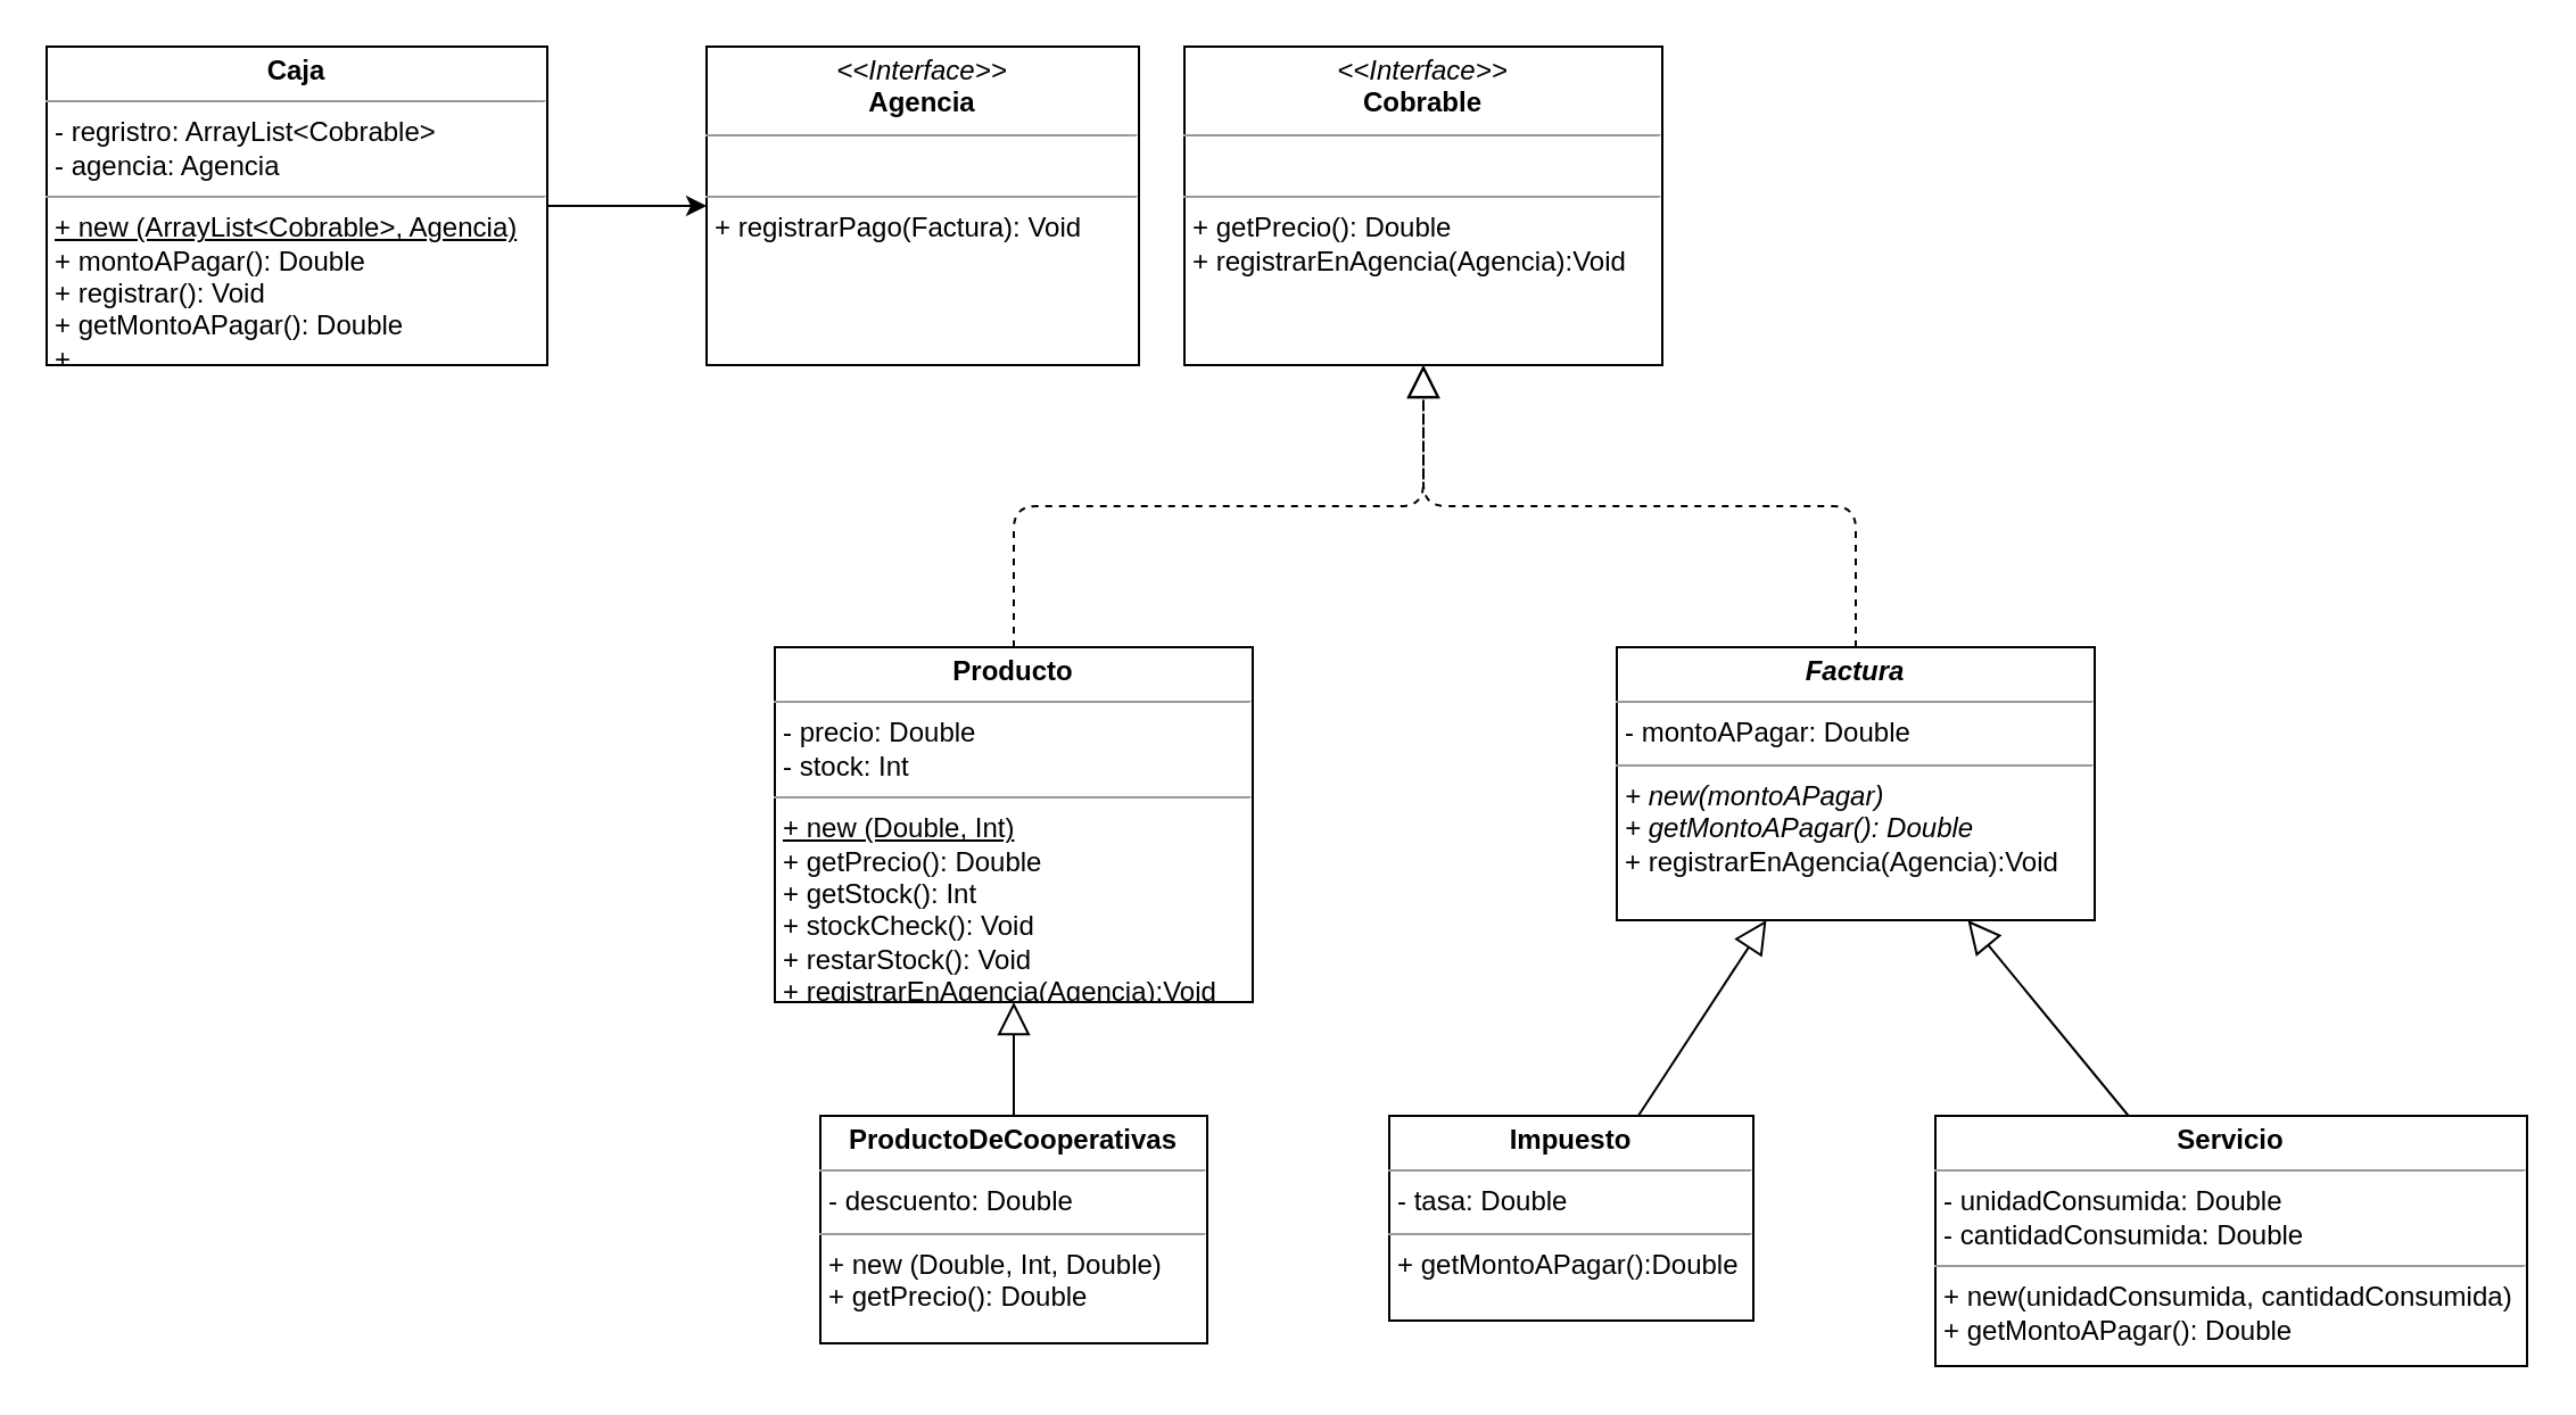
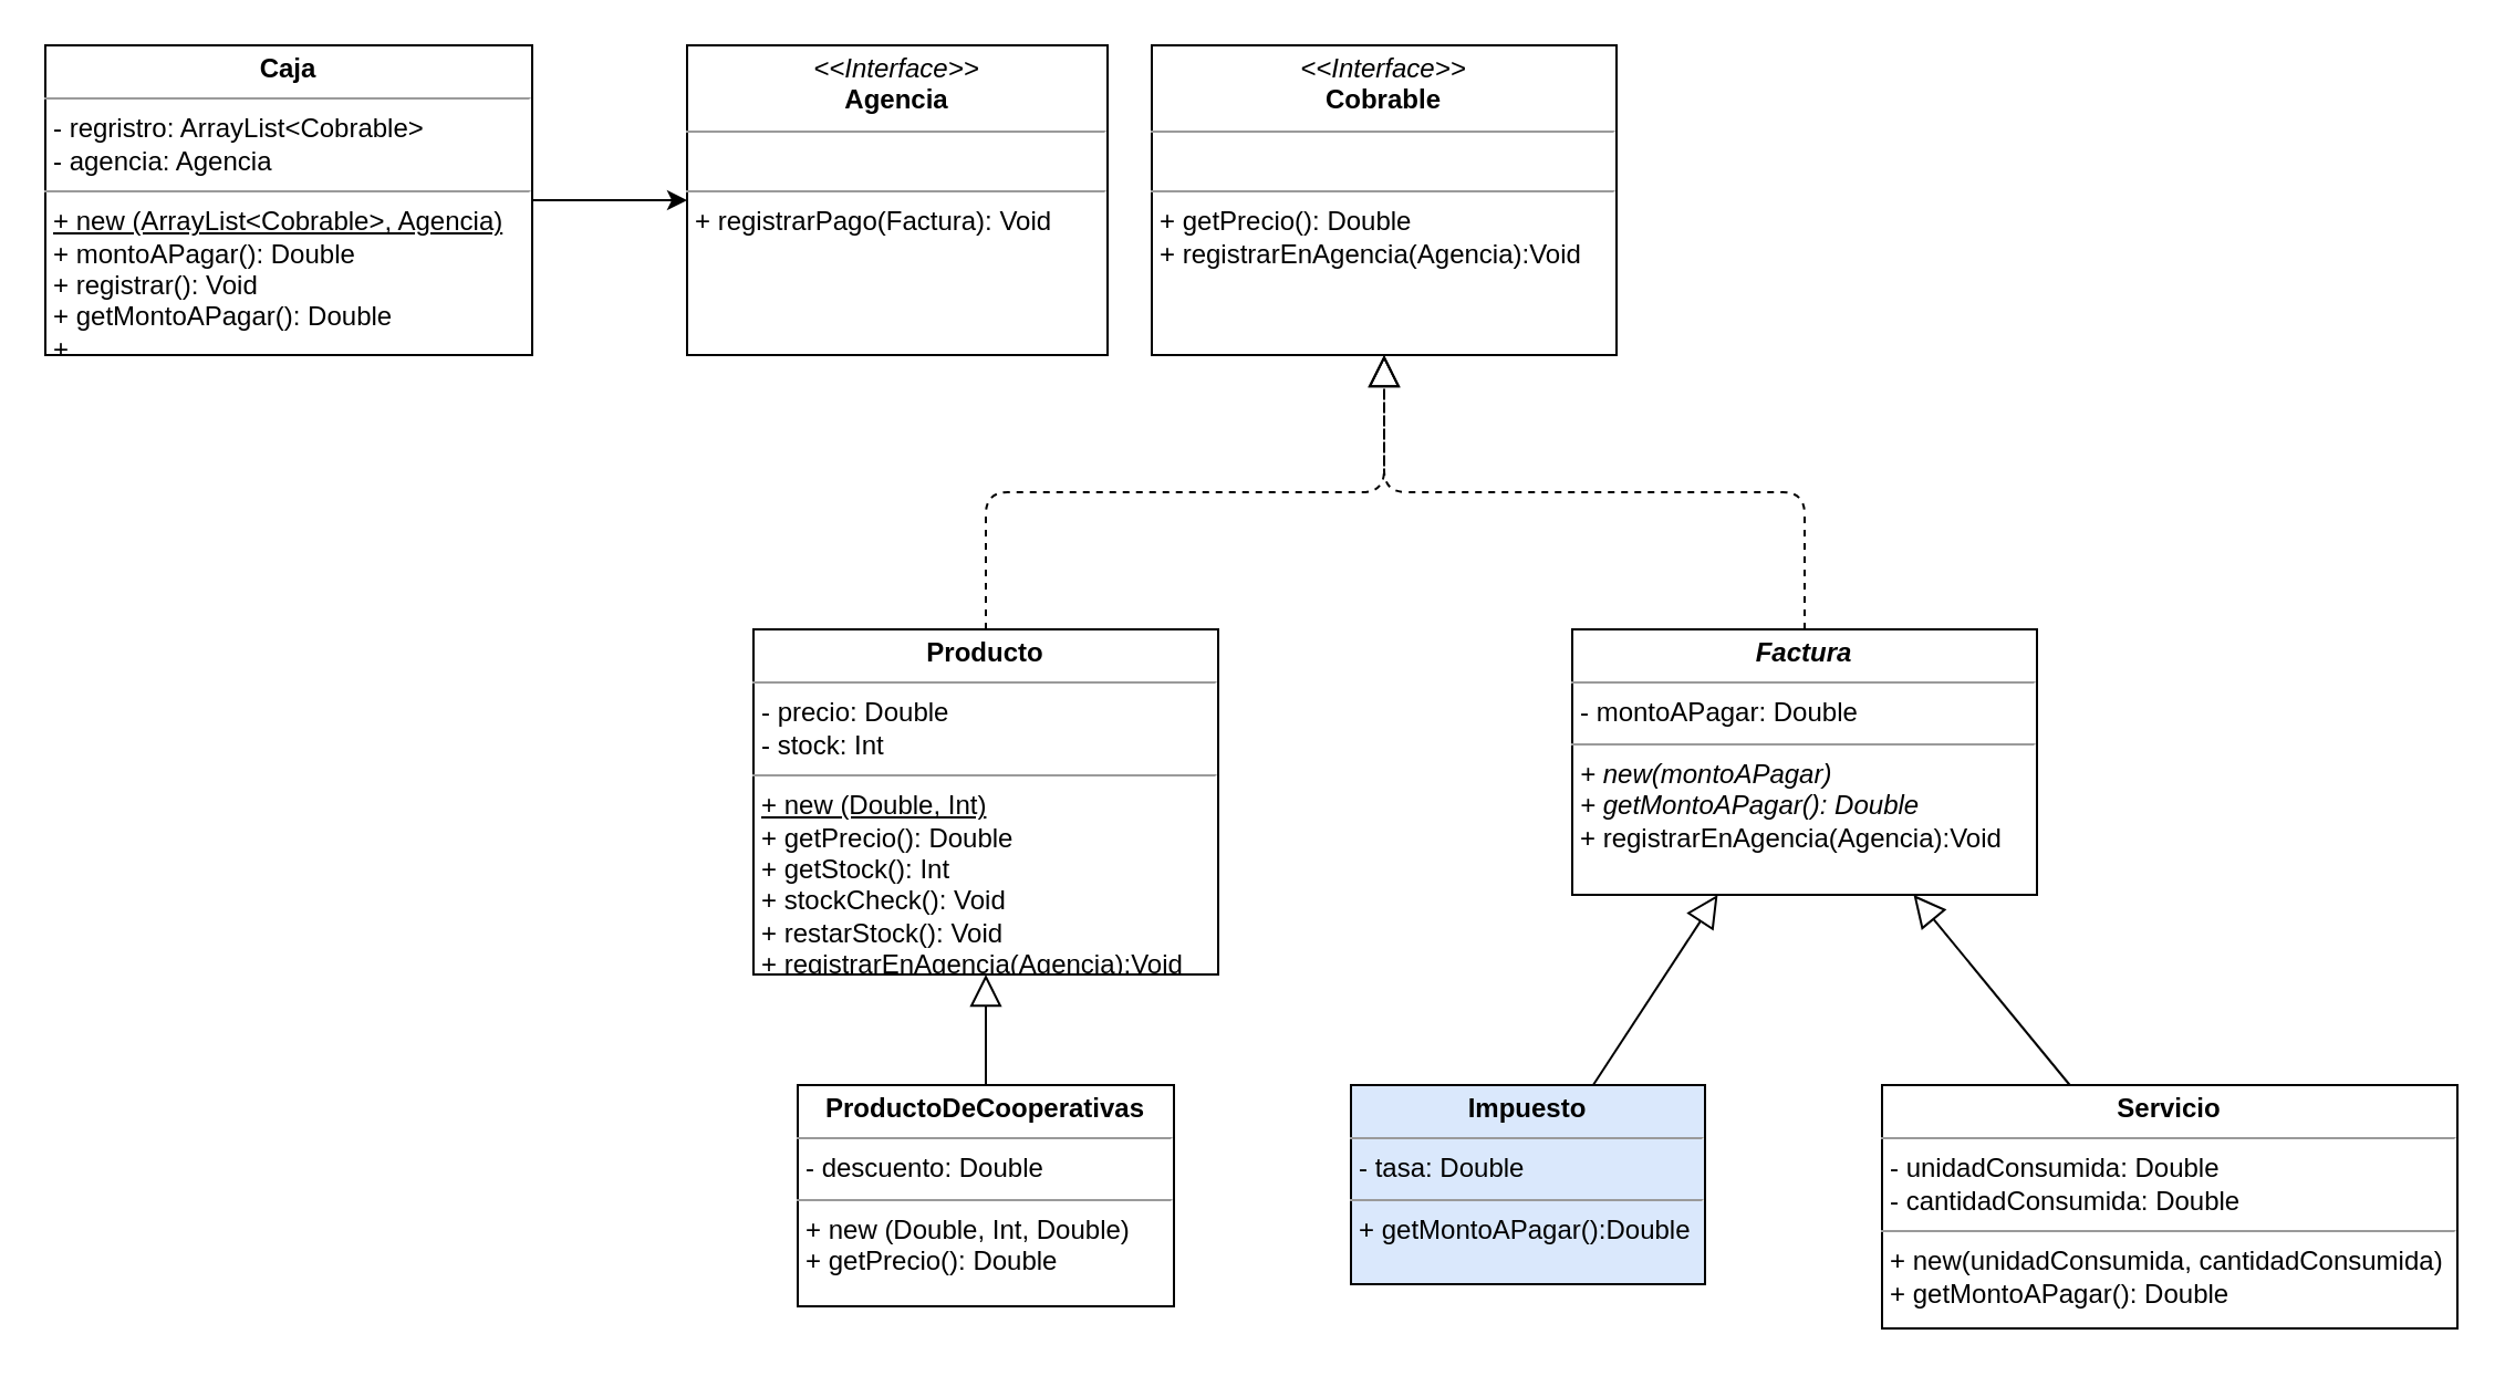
  <mxCell id="0" />
  <mxCell id="1" parent="0" />
  <mxCell id="2" value="&lt;p style=&quot;margin: 0px ; margin-top: 4px ; text-align: center&quot;&gt;&lt;b&gt;Caja&lt;/b&gt;&lt;/p&gt;&lt;hr size=&quot;1&quot;&gt;&lt;p style=&quot;margin: 0px ; margin-left: 4px&quot;&gt;- regristro: ArrayList&amp;lt;Cobrable&amp;gt;&lt;/p&gt;&lt;p style=&quot;margin: 0px ; margin-left: 4px&quot;&gt;- agencia: Agencia&lt;/p&gt;&lt;hr size=&quot;1&quot;&gt;&lt;p style=&quot;margin: 0px ; margin-left: 4px&quot;&gt;&lt;u&gt;+ new (ArrayList&amp;lt;Cobrable&amp;gt;, Agencia)&lt;/u&gt;&lt;/p&gt;&lt;p style=&quot;margin: 0px ; margin-left: 4px&quot;&gt;+ montoAPagar(): Double&lt;/p&gt;&lt;p style=&quot;margin: 0px ; margin-left: 4px&quot;&gt;+ registrar(): Void&lt;/p&gt;&lt;p style=&quot;margin: 0px ; margin-left: 4px&quot;&gt;+ getMontoAPagar(): Double&lt;/p&gt;&lt;p style=&quot;margin: 0px ; margin-left: 4px&quot;&gt;+&amp;nbsp;&lt;/p&gt;" style="verticalAlign=top;align=left;overflow=fill;fontSize=12;fontFamily=Helvetica;html=1;" parent="1" vertex="1"><mxGeometry x="20" y="20" width="220" height="140" as="geometry" /></mxCell>
  <mxCell id="3" value="&lt;p style=&quot;margin: 0px ; margin-top: 4px ; text-align: center&quot;&gt;&lt;b&gt;Producto&lt;/b&gt;&lt;/p&gt;&lt;hr size=&quot;1&quot;&gt;&lt;p style=&quot;margin: 0px ; margin-left: 4px&quot;&gt;- precio: Double&lt;/p&gt;&lt;p style=&quot;margin: 0px ; margin-left: 4px&quot;&gt;- stock: Int&lt;/p&gt;&lt;hr size=&quot;1&quot;&gt;&lt;p style=&quot;margin: 0px ; margin-left: 4px&quot;&gt;&lt;u&gt;+ new (Double, Int)&lt;/u&gt;&lt;/p&gt;&lt;p style=&quot;margin: 0px ; margin-left: 4px&quot;&gt;+ getPrecio(): Double&lt;/p&gt;&lt;p style=&quot;margin: 0px ; margin-left: 4px&quot;&gt;+ getStock(): Int&lt;br&gt;&lt;/p&gt;&lt;p style=&quot;margin: 0px ; margin-left: 4px&quot;&gt;+ stockCheck(): Void&lt;/p&gt;&lt;p style=&quot;margin: 0px ; margin-left: 4px&quot;&gt;+ restarStock(): Void&lt;/p&gt;&lt;p style=&quot;margin: 0px ; margin-left: 4px&quot;&gt;+ registrarEnAgencia(Agencia):Void&lt;br&gt;&lt;/p&gt;" style="verticalAlign=top;align=left;overflow=fill;fontSize=12;fontFamily=Helvetica;html=1;" parent="1" vertex="1"><mxGeometry x="340" y="284" width="210" height="156" as="geometry" /></mxCell>
  <mxCell id="4" value="&lt;p style=&quot;margin: 0px ; margin-top: 4px ; text-align: center&quot;&gt;&lt;b&gt;ProductoDeCooperativas&lt;/b&gt;&lt;/p&gt;&lt;hr size=&quot;1&quot;&gt;&lt;p style=&quot;margin: 0px ; margin-left: 4px&quot;&gt;- descuento: Double&lt;/p&gt;&lt;hr size=&quot;1&quot;&gt;&lt;p style=&quot;margin: 0px ; margin-left: 4px&quot;&gt;+ new (Double, Int, Double)&lt;/p&gt;&lt;p style=&quot;margin: 0px ; margin-left: 4px&quot;&gt;+ getPrecio(): Double&lt;/p&gt;" style="verticalAlign=top;align=left;overflow=fill;fontSize=12;fontFamily=Helvetica;html=1;" parent="1" vertex="1"><mxGeometry x="360" y="490" width="170" height="100" as="geometry" /></mxCell>
  <mxCell id="5" value="" style="endArrow=block;endFill=0;endSize=12;html=1;" parent="1" source="4" target="3" edge="1"><mxGeometry width="160" relative="1" as="geometry"><mxPoint x="180" y="220" as="sourcePoint" /><mxPoint x="340" y="220" as="targetPoint" /></mxGeometry></mxCell>
  <mxCell id="6" value="&lt;p style=&quot;margin: 0px ; margin-top: 4px ; text-align: center&quot;&gt;&lt;i&gt;&amp;lt;&amp;lt;Interface&amp;gt;&amp;gt;&lt;/i&gt;&lt;br&gt;&lt;b&gt;Cobrable&lt;/b&gt;&lt;/p&gt;&lt;hr size=&quot;1&quot;&gt;&lt;p style=&quot;margin: 0px ; margin-left: 4px&quot;&gt;&lt;br&gt;&lt;/p&gt;&lt;hr size=&quot;1&quot;&gt;&lt;p style=&quot;margin: 0px ; margin-left: 4px&quot;&gt;+ getPrecio(): Double&lt;/p&gt;&lt;p style=&quot;margin: 0px ; margin-left: 4px&quot;&gt;+ registrarEnAgencia(Agencia):Void&lt;/p&gt;" style="verticalAlign=top;align=left;overflow=fill;fontSize=12;fontFamily=Helvetica;html=1;" parent="1" vertex="1"><mxGeometry x="520" y="20" width="210" height="140" as="geometry" /></mxCell>
  <mxCell id="7" value="&lt;p style=&quot;margin: 0px ; margin-top: 4px ; text-align: center&quot;&gt;&lt;b&gt;&lt;i&gt;Factura&lt;/i&gt;&lt;/b&gt;&lt;/p&gt;&lt;hr size=&quot;1&quot;&gt;&lt;p style=&quot;margin: 0px ; margin-left: 4px&quot;&gt;- montoAPagar: Double&lt;/p&gt;&lt;hr size=&quot;1&quot;&gt;&lt;p style=&quot;margin: 0px ; margin-left: 4px&quot;&gt;&lt;span&gt;&lt;i&gt;+ new(montoAPagar)&lt;/i&gt;&lt;/span&gt;&lt;/p&gt;&lt;p style=&quot;margin: 0px ; margin-left: 4px&quot;&gt;&lt;span&gt;&lt;i&gt;+ getMontoAPagar(): Double&lt;/i&gt;&lt;/span&gt;&lt;br&gt;&lt;/p&gt;&lt;p style=&quot;margin: 0px ; margin-left: 4px&quot;&gt;+ registrarEnAgencia(Agencia):Void&lt;span&gt;&lt;i&gt;&lt;br&gt;&lt;/i&gt;&lt;/span&gt;&lt;/p&gt;" style="verticalAlign=top;align=left;overflow=fill;fontSize=12;fontFamily=Helvetica;html=1;" parent="1" vertex="1"><mxGeometry x="710" y="284" width="210" height="120" as="geometry" /></mxCell>
  <mxCell id="8" value="&lt;p style=&quot;margin: 0px ; margin-top: 4px ; text-align: center&quot;&gt;&lt;b&gt;Servicio&lt;/b&gt;&lt;/p&gt;&lt;hr size=&quot;1&quot;&gt;&lt;p style=&quot;margin: 0px ; margin-left: 4px&quot;&gt;- unidadConsumida: Double&lt;/p&gt;&lt;p style=&quot;margin: 0px ; margin-left: 4px&quot;&gt;- cantidadConsumida: Double&lt;/p&gt;&lt;hr size=&quot;1&quot;&gt;&lt;p style=&quot;margin: 0px ; margin-left: 4px&quot;&gt;+ new(unidadConsumida, cantidadConsumida)&lt;/p&gt;&lt;p style=&quot;margin: 0px ; margin-left: 4px&quot;&gt;+ getMontoAPagar(): Double&lt;/p&gt;" style="verticalAlign=top;align=left;overflow=fill;fontSize=12;fontFamily=Helvetica;html=1;" parent="1" vertex="1"><mxGeometry x="850" y="490" width="260" height="110" as="geometry" /></mxCell>
- <mxCell id="9" value="&lt;p style=&quot;margin: 0px ; margin-top: 4px ; text-align: center&quot;&gt;&lt;b&gt;Impuesto&lt;/b&gt;&lt;/p&gt;&lt;hr size=&quot;1&quot;&gt;&lt;p style=&quot;margin: 0px ; margin-left: 4px&quot;&gt;- tasa: Double&lt;/p&gt;&lt;hr size=&quot;1&quot;&gt;&lt;p style=&quot;margin: 0px ; margin-left: 4px&quot;&gt;+ getMontoAPagar():Double&lt;/p&gt;" style="verticalAlign=top;align=left;overflow=fill;fontSize=12;fontFamily=Helvetica;html=1;" parent="1" vertex="1"><mxGeometry x="610" y="490" width="160" height="90" as="geometry" /></mxCell>
+ <mxCell id="9" value="&lt;p style=&quot;margin: 0px ; margin-top: 4px ; text-align: center&quot;&gt;&lt;b&gt;Impuesto&lt;/b&gt;&lt;/p&gt;&lt;hr size=&quot;1&quot;&gt;&lt;p style=&quot;margin: 0px ; margin-left: 4px&quot;&gt;- tasa: Double&lt;/p&gt;&lt;hr size=&quot;1&quot;&gt;&lt;p style=&quot;margin: 0px ; margin-left: 4px&quot;&gt;+ getMontoAPagar():Double&lt;/p&gt;" style="verticalAlign=top;align=left;overflow=fill;fontSize=12;fontFamily=Helvetica;html=1;fillColor=#dae8fc;" parent="1" vertex="1"><mxGeometry x="610" y="490" width="160" height="90" as="geometry" /></mxCell>
  <mxCell id="10" value="" style="endArrow=block;endFill=0;endSize=12;html=1;" parent="1" source="9" target="7" edge="1"><mxGeometry width="160" relative="1" as="geometry"><mxPoint x="700" y="366" as="sourcePoint" /><mxPoint x="700" y="300" as="targetPoint" /></mxGeometry></mxCell>
  <mxCell id="11" value="" style="endArrow=block;endFill=0;endSize=12;html=1;" parent="1" source="8" target="7" edge="1"><mxGeometry width="160" relative="1" as="geometry"><mxPoint x="697.581" y="420" as="sourcePoint" /><mxPoint x="832.419" y="200" as="targetPoint" /></mxGeometry></mxCell>
  <mxCell id="12" value="" style="endArrow=block;endFill=0;endSize=12;html=1;dashed=1;edgeStyle=orthogonalEdgeStyle;" parent="1" source="3" target="6" edge="1"><mxGeometry width="160" relative="1" as="geometry"><mxPoint x="360" y="418" as="sourcePoint" /><mxPoint x="752.5" y="330" as="targetPoint" /></mxGeometry></mxCell>
  <mxCell id="13" value="&lt;p style=&quot;margin: 0px ; margin-top: 4px ; text-align: center&quot;&gt;&lt;i&gt;&amp;lt;&amp;lt;Interface&amp;gt;&amp;gt;&lt;/i&gt;&lt;br&gt;&lt;b&gt;Agencia&lt;/b&gt;&lt;/p&gt;&lt;hr size=&quot;1&quot;&gt;&lt;p style=&quot;margin: 0px ; margin-left: 4px&quot;&gt;&lt;br&gt;&lt;/p&gt;&lt;hr size=&quot;1&quot;&gt;&lt;p style=&quot;margin: 0px ; margin-left: 4px&quot;&gt;+ registrarPago(Factura): Void&lt;/p&gt;" style="verticalAlign=top;align=left;overflow=fill;fontSize=12;fontFamily=Helvetica;html=1;" parent="1" vertex="1"><mxGeometry x="310" y="20" width="190" height="140" as="geometry" /></mxCell>
  <mxCell id="14" value="" style="endArrow=block;endFill=0;endSize=12;html=1;dashed=1;edgeStyle=orthogonalEdgeStyle;" parent="1" source="7" target="6" edge="1"><mxGeometry width="160" relative="1" as="geometry"><mxPoint x="215" y="330" as="sourcePoint" /><mxPoint x="375" y="240" as="targetPoint" /></mxGeometry></mxCell>
  <mxCell id="15" value="" style="endArrow=classic;html=1;" parent="1" source="2" target="13" edge="1"><mxGeometry width="50" height="50" relative="1" as="geometry"><mxPoint x="490" y="300" as="sourcePoint" /><mxPoint x="540" y="250" as="targetPoint" /><Array as="points" /></mxGeometry></mxCell>
